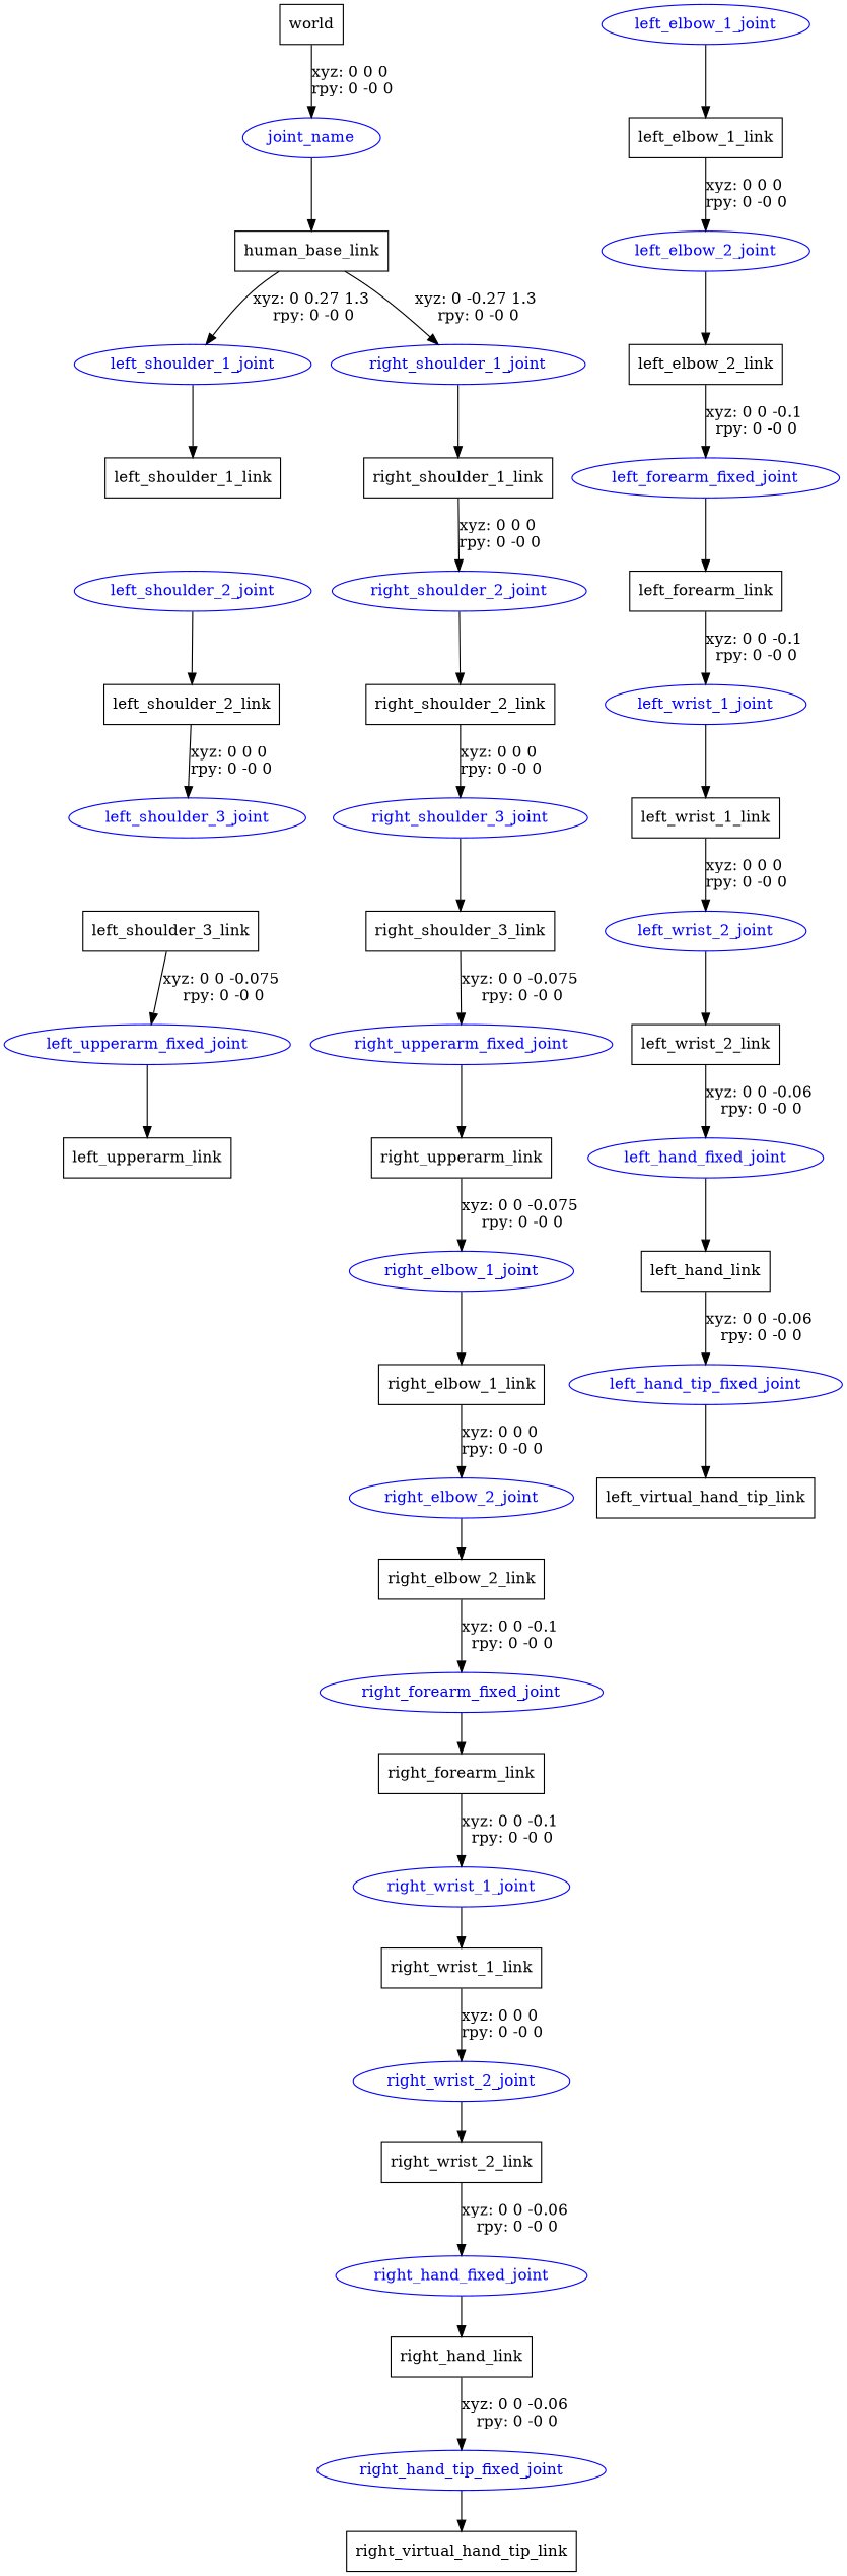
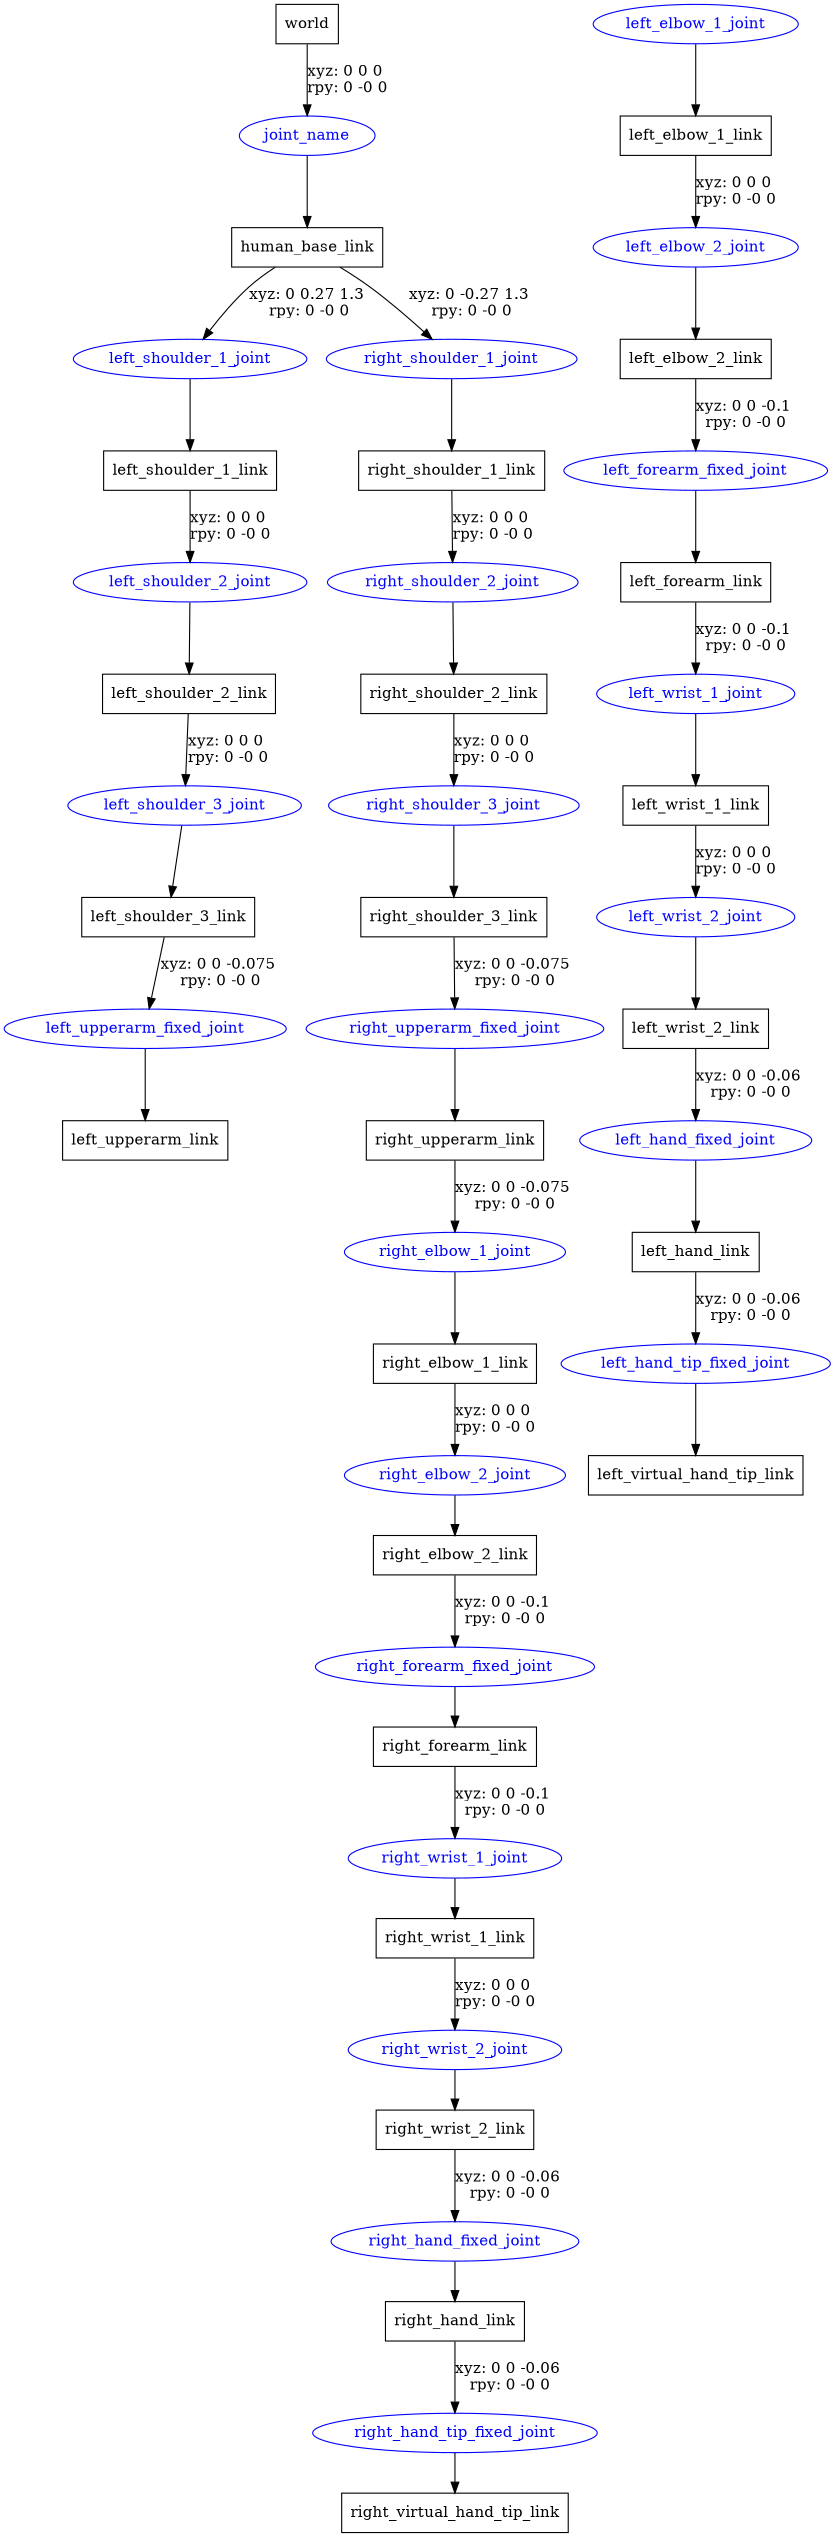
  digraph {
    node [shape=box]
    n1 [label=world]
    joint_name [color=blue fontcolor=blue shape=ellipse]
    n3 [label=human_base_link]
    left_shoulder_1_joint [color=blue fontcolor=blue shape=ellipse]
    right_shoulder_1_joint [color=blue fontcolor=blue shape=ellipse]
    n6 [label=left_shoulder_1_link]
    n7 [label=right_shoulder_1_link]
    left_shoulder_2_joint [color=blue fontcolor=blue shape=ellipse]
    n9 [label=left_shoulder_2_link]
    left_shoulder_3_joint [color=blue fontcolor=blue shape=ellipse]
    n11 [label=left_shoulder_3_link]
    left_upperarm_fixed_joint [color=blue fontcolor=blue shape=ellipse]
    n13 [label=left_upperarm_link]
    left_elbow_1_joint [color=blue fontcolor=blue shape=ellipse]
    n15 [label=left_elbow_1_link]
    left_elbow_2_joint [color=blue fontcolor=blue shape=ellipse]
    n17 [label=left_elbow_2_link]
    left_forearm_fixed_joint [color=blue fontcolor=blue shape=ellipse]
    n19 [label=left_forearm_link]
    left_wrist_1_joint [color=blue fontcolor=blue shape=ellipse]
    n21 [label=left_wrist_1_link]
    left_wrist_2_joint [color=blue fontcolor=blue shape=ellipse]
    n23 [label=left_wrist_2_link]
    left_hand_fixed_joint [color=blue fontcolor=blue shape=ellipse]
    n25 [label=left_hand_link]
    left_hand_tip_fixed_joint [color=blue fontcolor=blue shape=ellipse]
    n27 [label=left_virtual_hand_tip_link]
    right_shoulder_2_joint [color=blue fontcolor=blue shape=ellipse]
    n29 [label=right_shoulder_2_link]
    right_shoulder_3_joint [color=blue fontcolor=blue shape=ellipse]
    n31 [label=right_shoulder_3_link]
    right_upperarm_fixed_joint [color=blue fontcolor=blue shape=ellipse]
    n33 [label=right_upperarm_link]
    right_elbow_1_joint [color=blue fontcolor=blue shape=ellipse]
    n35 [label=right_elbow_1_link]
    right_elbow_2_joint [color=blue fontcolor=blue shape=ellipse]
    n37 [label=right_elbow_2_link]
    right_forearm_fixed_joint [color=blue fontcolor=blue shape=ellipse]
    n39 [label=right_forearm_link]
    right_wrist_1_joint [color=blue fontcolor=blue shape=ellipse]
    n41 [label=right_wrist_1_link]
    right_wrist_2_joint [color=blue fontcolor=blue shape=ellipse]
    n43 [label=right_wrist_2_link]
    right_hand_fixed_joint [color=blue fontcolor=blue shape=ellipse]
    n45 [label=right_hand_link]
    right_hand_tip_fixed_joint [color=blue fontcolor=blue shape=ellipse]
    n47 [label=right_virtual_hand_tip_link]
    n1 -> joint_name [label="xyz: 0 0 0 \nrpy: 0 -0 0"]
    joint_name -> n3
    n3 -> left_shoulder_1_joint [label="xyz: 0 0.27 1.3 \nrpy: 0 -0 0"]
    n3 -> right_shoulder_1_joint [label="xyz: 0 -0.27 1.3 \nrpy: 0 -0 0"]
    left_shoulder_1_joint -> n6
    right_shoulder_1_joint -> n7
+   n6 -> left_shoulder_2_joint [label="xyz: 0 0 0 \nrpy: 0 -0 0"]
    n7 -> right_shoulder_2_joint [label="xyz: 0 0 0 \nrpy: 0 -0 0"]
    left_shoulder_2_joint -> n9
    n9 -> left_shoulder_3_joint [label="xyz: 0 0 0 \nrpy: 0 -0 0"]
+   left_shoulder_3_joint -> n11
    n11 -> left_upperarm_fixed_joint [label="xyz: 0 0 -0.075 \nrpy: 0 -0 0"]
    left_upperarm_fixed_joint -> n13
    left_elbow_1_joint -> n15
    n15 -> left_elbow_2_joint [label="xyz: 0 0 0 \nrpy: 0 -0 0"]
    left_elbow_2_joint -> n17
    n17 -> left_forearm_fixed_joint [label="xyz: 0 0 -0.1 \nrpy: 0 -0 0"]
    left_forearm_fixed_joint -> n19
    n19 -> left_wrist_1_joint [label="xyz: 0 0 -0.1 \nrpy: 0 -0 0"]
    left_wrist_1_joint -> n21
    n21 -> left_wrist_2_joint [label="xyz: 0 0 0 \nrpy: 0 -0 0"]
    left_wrist_2_joint -> n23
    n23 -> left_hand_fixed_joint [label="xyz: 0 0 -0.06 \nrpy: 0 -0 0"]
    left_hand_fixed_joint -> n25
    n25 -> left_hand_tip_fixed_joint [label="xyz: 0 0 -0.06 \nrpy: 0 -0 0"]
    left_hand_tip_fixed_joint -> n27
    right_shoulder_2_joint -> n29
    n29 -> right_shoulder_3_joint [label="xyz: 0 0 0 \nrpy: 0 -0 0"]
    right_shoulder_3_joint -> n31
    n31 -> right_upperarm_fixed_joint [label="xyz: 0 0 -0.075 \nrpy: 0 -0 0"]
    right_upperarm_fixed_joint -> n33
    n33 -> right_elbow_1_joint [label="xyz: 0 0 -0.075 \nrpy: 0 -0 0"]
    right_elbow_1_joint -> n35
    n35 -> right_elbow_2_joint [label="xyz: 0 0 0 \nrpy: 0 -0 0"]
    right_elbow_2_joint -> n37
    n37 -> right_forearm_fixed_joint [label="xyz: 0 0 -0.1 \nrpy: 0 -0 0"]
    right_forearm_fixed_joint -> n39
    n39 -> right_wrist_1_joint [label="xyz: 0 0 -0.1 \nrpy: 0 -0 0"]
    right_wrist_1_joint -> n41
    n41 -> right_wrist_2_joint [label="xyz: 0 0 0 \nrpy: 0 -0 0"]
    right_wrist_2_joint -> n43
    n43 -> right_hand_fixed_joint [label="xyz: 0 0 -0.06 \nrpy: 0 -0 0"]
    right_hand_fixed_joint -> n45
    n45 -> right_hand_tip_fixed_joint [label="xyz: 0 0 -0.06 \nrpy: 0 -0 0"]
    right_hand_tip_fixed_joint -> n47
  }
